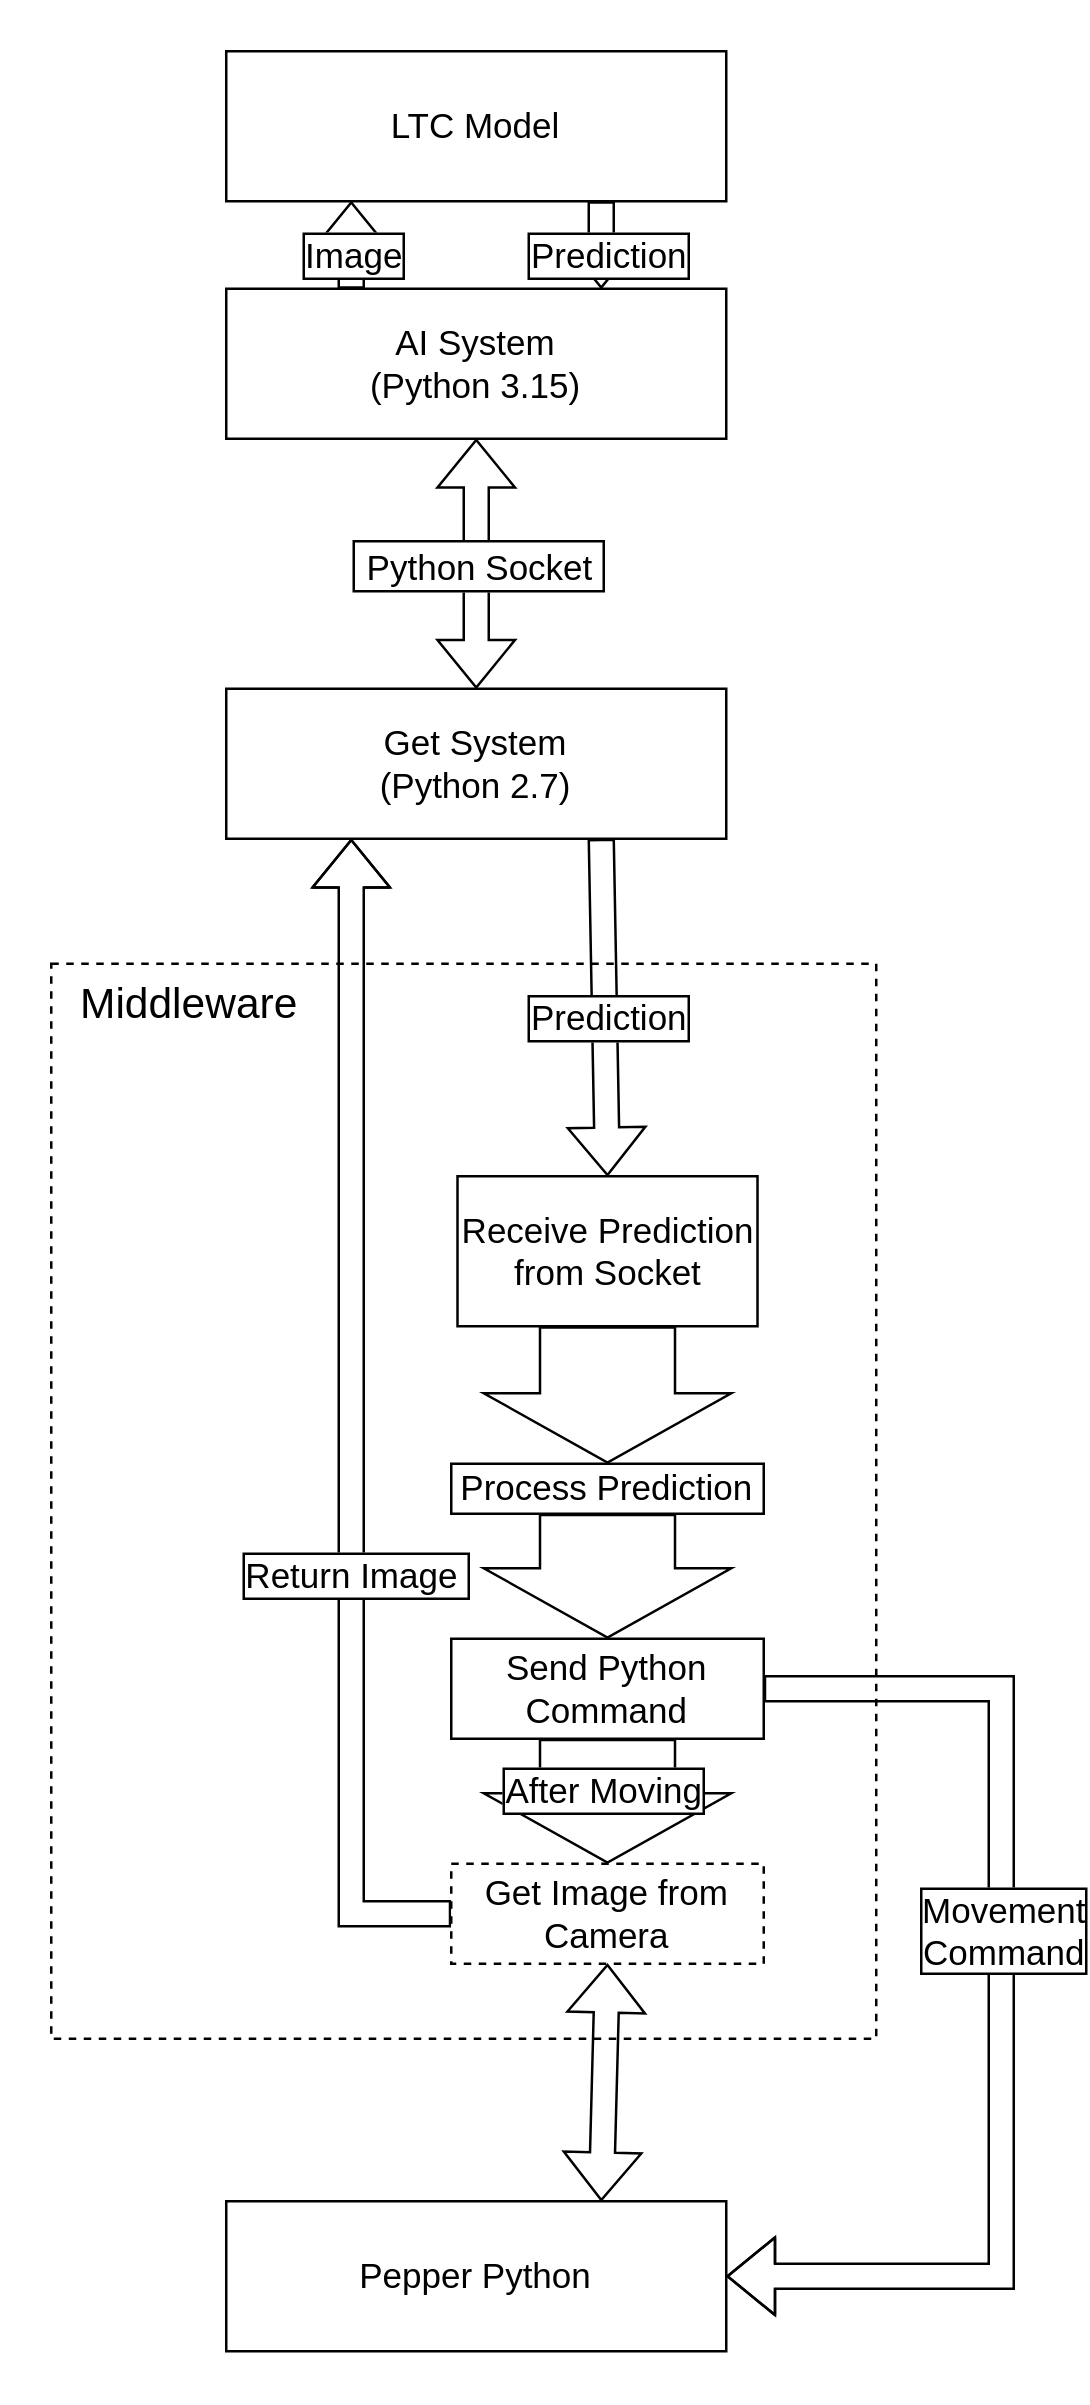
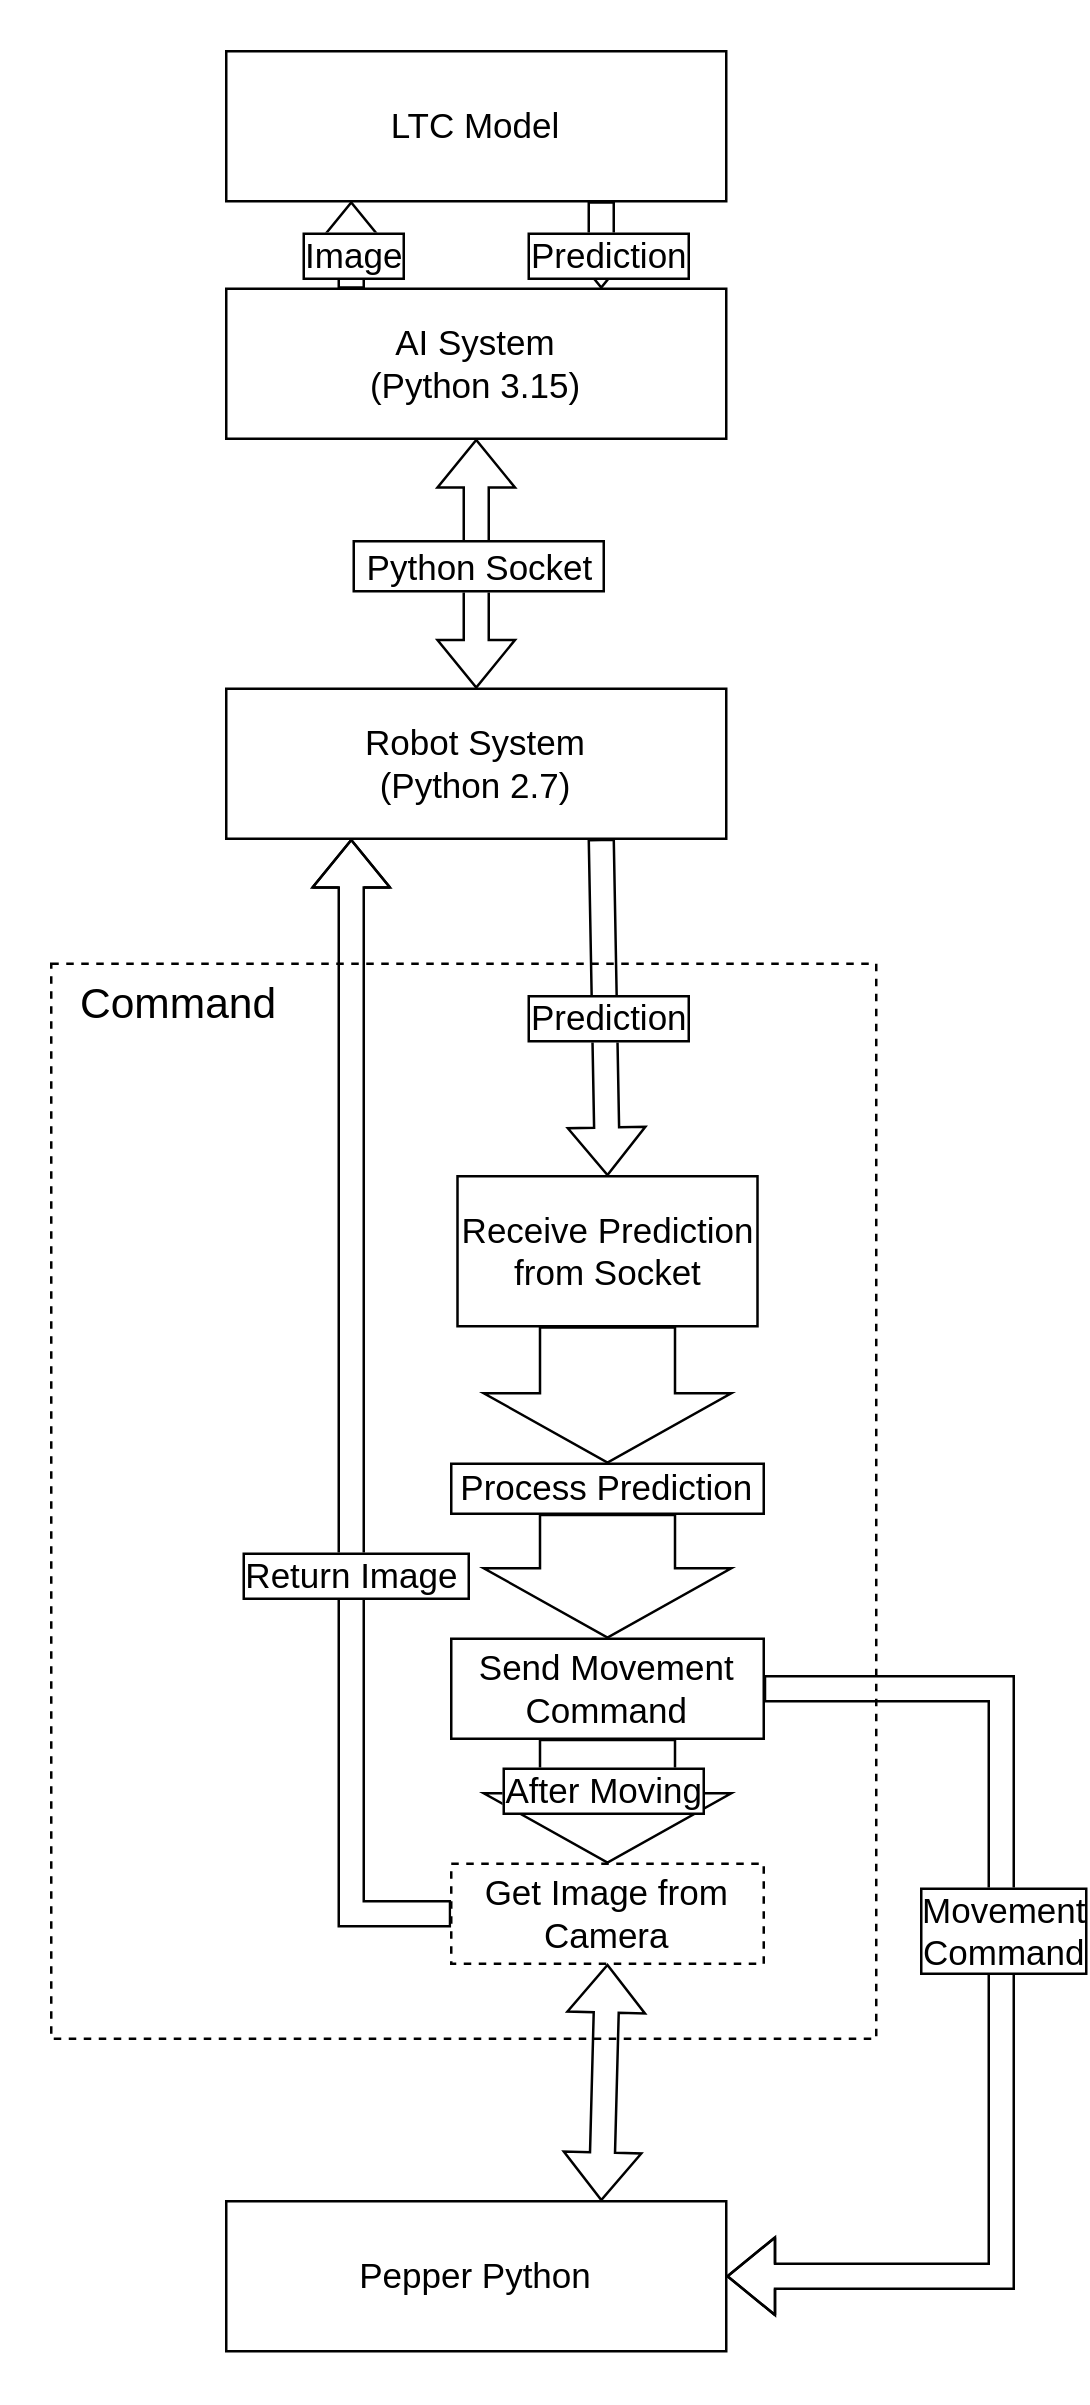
  <mxCell id="0" />
  <mxCell id="1" parent="0" />
- <mxCell id="2" value="Middleware" style="rounded=0;whiteSpace=wrap;html=1;labelBorderColor=none;fontSize=17;dashed=1;fillColor=default;strokeWidth=1;align=left;verticalAlign=top;spacingTop=0;spacingLeft=10;" vertex="1" parent="1"><mxGeometry x="20" y="385" width="330" height="430" as="geometry" /></mxCell>
- <mxCell id="3" value="&lt;div&gt;&lt;font style=&quot;font-size: 14px;&quot;&gt;Get System&lt;/font&gt;&lt;/div&gt;&lt;div&gt;&lt;font style=&quot;font-size: 14px;&quot;&gt;(Python 2.7)&lt;br&gt;&lt;/font&gt;&lt;/div&gt;" style="rounded=0;whiteSpace=wrap;html=1;" vertex="1" parent="1"><mxGeometry x="90" y="275" width="200" height="60" as="geometry" /></mxCell>
+ <mxCell id="2" value="Command" style="rounded=0;whiteSpace=wrap;html=1;labelBorderColor=none;fontSize=17;dashed=1;fillColor=default;strokeWidth=1;align=left;verticalAlign=top;spacingTop=0;spacingLeft=10;" vertex="1" parent="1"><mxGeometry x="20" y="385" width="330" height="430" as="geometry" /></mxCell>
+ <mxCell id="3" value="&lt;div&gt;&lt;font style=&quot;font-size: 14px;&quot;&gt;Robot System&lt;/font&gt;&lt;/div&gt;&lt;div&gt;&lt;font style=&quot;font-size: 14px;&quot;&gt;(Python 2.7)&lt;br&gt;&lt;/font&gt;&lt;/div&gt;" style="rounded=0;whiteSpace=wrap;html=1;" vertex="1" parent="1"><mxGeometry x="90" y="275" width="200" height="60" as="geometry" /></mxCell>
  <mxCell id="4" value="&lt;div style=&quot;font-size: 14px;&quot;&gt;&lt;font style=&quot;font-size: 14px;&quot;&gt;AI System&lt;/font&gt;&lt;font style=&quot;font-size: 14px;&quot;&gt;&lt;br&gt;&lt;/font&gt;&lt;/div&gt;&lt;div style=&quot;font-size: 14px;&quot;&gt;&lt;font style=&quot;font-size: 14px;&quot;&gt;(Python 3.15)&lt;/font&gt;&lt;/div&gt;" style="rounded=0;whiteSpace=wrap;html=1;" vertex="1" parent="1"><mxGeometry x="90" y="115" width="200" height="60" as="geometry" /></mxCell>
  <mxCell id="5" value="" style="shape=flexArrow;endArrow=classic;startArrow=classic;html=1;rounded=0;entryX=0.5;entryY=1;entryDx=0;entryDy=0;exitX=0.5;exitY=0;exitDx=0;exitDy=0;" edge="1" parent="1" source="3" target="4"><mxGeometry width="100" height="100" relative="1" as="geometry"><mxPoint x="151" y="345" as="sourcePoint" /><mxPoint x="251" y="245" as="targetPoint" /></mxGeometry></mxCell>
  <mxCell id="6" value="&amp;nbsp;&lt;font style=&quot;font-size: 14px;&quot;&gt;Python Socket&amp;nbsp; &lt;br&gt;&lt;/font&gt;" style="edgeLabel;html=1;align=center;verticalAlign=middle;resizable=0;points=[];fontSize=16;labelBorderColor=default;" vertex="1" connectable="0" parent="5"><mxGeometry x="-0.207" relative="1" as="geometry"><mxPoint y="-10" as="offset" /></mxGeometry></mxCell>
  <mxCell id="7" value="Pepper Python" style="rounded=0;whiteSpace=wrap;html=1;labelBorderColor=none;fontSize=14;" vertex="1" parent="1"><mxGeometry x="90" y="880" width="200" height="60" as="geometry" /></mxCell>
  <mxCell id="8" value="&lt;div&gt;LTC Model&lt;/div&gt;" style="rounded=0;whiteSpace=wrap;html=1;labelBorderColor=none;fontSize=14;" vertex="1" parent="1"><mxGeometry x="90" y="20" width="200" height="60" as="geometry" /></mxCell>
  <mxCell id="9" value="" style="shape=flexArrow;endArrow=classic;html=1;rounded=0;fontSize=14;entryX=0.25;entryY=1;entryDx=0;entryDy=0;exitX=0.25;exitY=0;exitDx=0;exitDy=0;" edge="1" parent="1" source="4" target="8"><mxGeometry width="50" height="50" relative="1" as="geometry"><mxPoint x="100" y="95" as="sourcePoint" /><mxPoint x="150" y="45" as="targetPoint" /><Array as="points" /></mxGeometry></mxCell>
  <mxCell id="10" value="Image" style="edgeLabel;html=1;align=center;verticalAlign=middle;resizable=0;points=[];fontSize=14;labelBorderColor=default;" vertex="1" connectable="0" parent="9"><mxGeometry x="-0.22" y="-4" relative="1" as="geometry"><mxPoint x="-4" as="offset" /></mxGeometry></mxCell>
  <mxCell id="11" value="" style="shape=flexArrow;endArrow=classic;html=1;rounded=0;fontSize=14;entryX=0.75;entryY=0;entryDx=0;entryDy=0;exitX=0.75;exitY=1;exitDx=0;exitDy=0;" edge="1" parent="1" source="8" target="4"><mxGeometry width="50" height="50" relative="1" as="geometry"><mxPoint x="230" y="85" as="sourcePoint" /><mxPoint x="280" y="35" as="targetPoint" /></mxGeometry></mxCell>
  <mxCell id="12" value="Prediction" style="edgeLabel;html=1;align=center;verticalAlign=middle;resizable=0;points=[];fontSize=14;labelBorderColor=default;" vertex="1" connectable="0" parent="11"><mxGeometry x="0.22" y="2" relative="1" as="geometry"><mxPoint as="offset" /></mxGeometry></mxCell>
  <mxCell id="13" value="" style="shape=flexArrow;endArrow=classic;html=1;rounded=0;fontSize=14;entryX=0.25;entryY=1;entryDx=0;entryDy=0;exitX=0;exitY=0.5;exitDx=0;exitDy=0;" edge="1" parent="1" source="22" target="3"><mxGeometry width="50" height="50" relative="1" as="geometry"><mxPoint x="139.92" y="433.08" as="sourcePoint" /><mxPoint x="150" y="355" as="targetPoint" /><Array as="points"><mxPoint x="140" y="765" /></Array></mxGeometry></mxCell>
  <mxCell id="14" value="Return Image&amp;nbsp; " style="edgeLabel;html=1;align=center;verticalAlign=middle;resizable=0;points=[];fontSize=14;labelBorderColor=default;" vertex="1" connectable="0" parent="13"><mxGeometry x="-0.32" y="-1" relative="1" as="geometry"><mxPoint y="-16" as="offset" /></mxGeometry></mxCell>
  <mxCell id="15" value="" style="shape=flexArrow;endArrow=classic;html=1;rounded=0;fontSize=14;exitX=0.75;exitY=1;exitDx=0;exitDy=0;entryX=0.5;entryY=0;entryDx=0;entryDy=0;" edge="1" parent="1" source="3" target="20"><mxGeometry width="50" height="50" relative="1" as="geometry"><mxPoint x="220" y="415" as="sourcePoint" /><mxPoint x="241.2" y="436.92" as="targetPoint" /><Array as="points" /></mxGeometry></mxCell>
  <mxCell id="16" value="&lt;div&gt;Prediction&lt;/div&gt;" style="edgeLabel;html=1;align=center;verticalAlign=middle;resizable=0;points=[];fontSize=14;labelBorderColor=default;" vertex="1" connectable="0" parent="15"><mxGeometry x="0.28" y="1" relative="1" as="geometry"><mxPoint y="-14" as="offset" /></mxGeometry></mxCell>
  <mxCell id="17" value="" style="shape=flexArrow;endArrow=classic;html=1;rounded=0;fontSize=14;entryX=1;entryY=0.5;entryDx=0;entryDy=0;exitX=1;exitY=0.5;exitDx=0;exitDy=0;" edge="1" parent="1" source="21" target="7"><mxGeometry width="50" height="50" relative="1" as="geometry"><mxPoint x="320" y="745" as="sourcePoint" /><mxPoint x="290" y="745" as="targetPoint" /><Array as="points"><mxPoint x="400" y="675" /><mxPoint x="400" y="910" /></Array></mxGeometry></mxCell>
  <mxCell id="18" value="&lt;div&gt;Movement&lt;/div&gt;&lt;div&gt;Command&lt;/div&gt;" style="edgeLabel;html=1;align=center;verticalAlign=middle;resizable=0;points=[];fontSize=14;labelBorderColor=default;" vertex="1" connectable="0" parent="17"><mxGeometry x="-0.2" relative="1" as="geometry"><mxPoint y="15" as="offset" /></mxGeometry></mxCell>
  <mxCell id="19" value="Process Prediction" style="rounded=0;whiteSpace=wrap;html=1;labelBorderColor=none;fontSize=14;" vertex="1" parent="1"><mxGeometry x="180" y="585" width="125" height="20" as="geometry" /></mxCell>
  <mxCell id="20" value="R&lt;span&gt;&lt;span data-dobid=&quot;hdw&quot;&gt;eceive&lt;/span&gt;&lt;/span&gt; Prediction from Socket" style="rounded=0;whiteSpace=wrap;html=1;labelBorderColor=none;fontSize=14;" vertex="1" parent="1"><mxGeometry x="182.5" y="470" width="120" height="60" as="geometry" /></mxCell>
- <mxCell id="21" value="Send Python Command" style="rounded=0;whiteSpace=wrap;html=1;labelBorderColor=none;fontSize=14;" vertex="1" parent="1"><mxGeometry x="180" y="655" width="125" height="40" as="geometry" /></mxCell>
+ <mxCell id="21" value="Send Movement Command" style="rounded=0;whiteSpace=wrap;html=1;labelBorderColor=none;fontSize=14;" vertex="1" parent="1"><mxGeometry x="180" y="655" width="125" height="40" as="geometry" /></mxCell>
  <mxCell id="22" value="Get Image from Camera" style="rounded=0;whiteSpace=wrap;html=1;labelBorderColor=none;fontSize=14;dashed=1;" vertex="1" parent="1"><mxGeometry x="180" y="745" width="125" height="40" as="geometry" /></mxCell>
  <mxCell id="23" value="" style="shape=flexArrow;endArrow=classic;startArrow=classic;html=1;rounded=0;fontSize=14;exitX=0.75;exitY=0;exitDx=0;exitDy=0;entryX=0.5;entryY=1;entryDx=0;entryDy=0;" edge="1" parent="1" source="7" target="22"><mxGeometry width="100" height="100" relative="1" as="geometry"><mxPoint x="100" y="790" as="sourcePoint" /><mxPoint x="280" y="815" as="targetPoint" /><Array as="points" /></mxGeometry></mxCell>
  <mxCell id="24" value="" style="shape=flexArrow;endArrow=classic;html=1;rounded=0;fontSize=14;entryX=0.5;entryY=0;entryDx=0;entryDy=0;exitX=0.5;exitY=1;exitDx=0;exitDy=0;startWidth=84;endWidth=44;startSize=8.9;endSize=8.9;width=54;" edge="1" parent="1" source="20" target="19"><mxGeometry width="50" height="50" relative="1" as="geometry"><mxPoint x="-30" y="545" as="sourcePoint" /><mxPoint x="20" y="495" as="targetPoint" /></mxGeometry></mxCell>
  <mxCell id="25" value="" style="shape=flexArrow;endArrow=classic;html=1;rounded=0;fontSize=14;entryX=0.5;entryY=0;entryDx=0;entryDy=0;exitX=0.5;exitY=1;exitDx=0;exitDy=0;startWidth=84;endWidth=44;startSize=8.9;endSize=8.9;width=54;" edge="1" parent="1" source="19" target="21"><mxGeometry width="50" height="50" relative="1" as="geometry"><mxPoint x="420" y="505" as="sourcePoint" /><mxPoint x="420" y="560" as="targetPoint" /></mxGeometry></mxCell>
  <mxCell id="26" value="" style="shape=flexArrow;endArrow=classic;html=1;rounded=0;fontSize=14;entryX=0.5;entryY=0;entryDx=0;entryDy=0;exitX=0.5;exitY=1;exitDx=0;exitDy=0;startWidth=84;endWidth=44;startSize=8.9;endSize=8.9;width=54;" edge="1" parent="1" source="21" target="22"><mxGeometry width="50" height="50" relative="1" as="geometry"><mxPoint x="480" y="605" as="sourcePoint" /><mxPoint x="480" y="660" as="targetPoint" /></mxGeometry></mxCell>
  <mxCell id="27" value="After Moving" style="edgeLabel;html=1;align=center;verticalAlign=middle;resizable=0;points=[];fontSize=14;labelBorderColor=default;" vertex="1" connectable="0" parent="26"><mxGeometry x="-0.4" y="7" relative="1" as="geometry"><mxPoint x="-9" y="5" as="offset" /></mxGeometry></mxCell>
